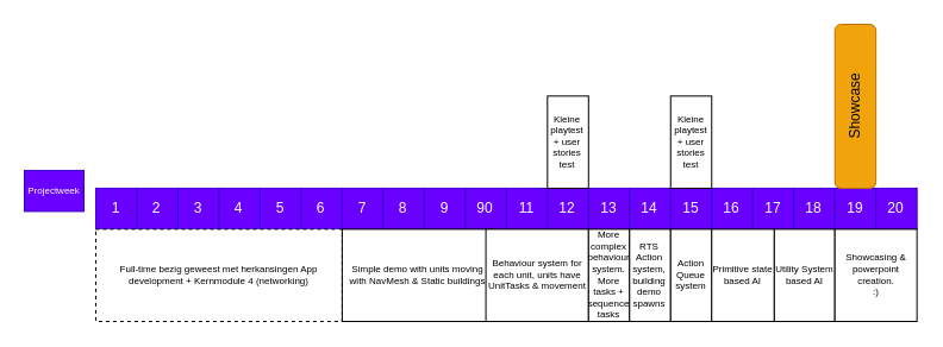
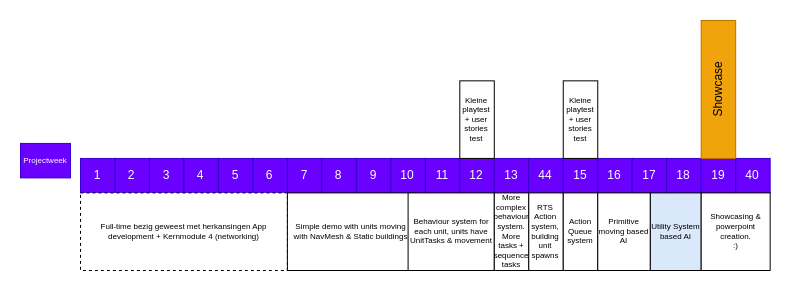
  <mxCell id="0" />
  <mxCell id="1" parent="0" />
  <mxCell id="2" value="1" style="rounded=0;whiteSpace=wrap;html=1;fillColor=#6a00ff;strokeColor=#3700CC;fontColor=#ffffff;" vertex="1" parent="1"><mxGeometry x="80" y="157.931" width="34.483" height="34.483" as="geometry" /></mxCell>
  <mxCell id="3" value="2" style="rounded=0;whiteSpace=wrap;html=1;fillColor=#6a00ff;strokeColor=#3700CC;fontColor=#ffffff;" vertex="1" parent="1"><mxGeometry x="114.483" y="157.931" width="34.483" height="34.483" as="geometry" /></mxCell>
  <mxCell id="4" value="3" style="rounded=0;whiteSpace=wrap;html=1;fillColor=#6a00ff;strokeColor=#3700CC;fontColor=#ffffff;" vertex="1" parent="1"><mxGeometry x="148.966" y="157.931" width="34.483" height="34.483" as="geometry" /></mxCell>
  <mxCell id="5" value="4" style="rounded=0;whiteSpace=wrap;html=1;fillColor=#6a00ff;strokeColor=#3700CC;fontColor=#ffffff;" vertex="1" parent="1"><mxGeometry x="183.449" y="157.931" width="34.483" height="34.483" as="geometry" /></mxCell>
  <mxCell id="6" value="5" style="rounded=0;whiteSpace=wrap;html=1;fillColor=#6a00ff;strokeColor=#3700CC;fontColor=#ffffff;" vertex="1" parent="1"><mxGeometry x="217.932" y="157.931" width="34.483" height="34.483" as="geometry" /></mxCell>
  <mxCell id="7" value="6" style="rounded=0;whiteSpace=wrap;html=1;fillColor=#6a00ff;strokeColor=#3700CC;fontColor=#ffffff;" vertex="1" parent="1"><mxGeometry x="252.415" y="157.931" width="34.483" height="34.483" as="geometry" /></mxCell>
  <mxCell id="8" value="7" style="rounded=0;whiteSpace=wrap;html=1;fillColor=#6a00ff;strokeColor=#3700CC;fontColor=#ffffff;" vertex="1" parent="1"><mxGeometry x="286.898" y="157.931" width="34.483" height="34.483" as="geometry" /></mxCell>
  <mxCell id="9" value="8" style="rounded=0;whiteSpace=wrap;html=1;fillColor=#6a00ff;strokeColor=#3700CC;fontColor=#ffffff;" vertex="1" parent="1"><mxGeometry x="321.381" y="157.931" width="34.483" height="34.483" as="geometry" /></mxCell>
  <mxCell id="10" value="9" style="rounded=0;whiteSpace=wrap;html=1;fillColor=#6a00ff;strokeColor=#3700CC;fontColor=#ffffff;" vertex="1" parent="1"><mxGeometry x="355.864" y="157.931" width="34.483" height="34.483" as="geometry" /></mxCell>
- <mxCell id="11" value="90" style="rounded=0;whiteSpace=wrap;html=1;fillColor=#6a00ff;strokeColor=#3700CC;fontColor=#ffffff;" vertex="1" parent="1"><mxGeometry x="390.347" y="157.931" width="34.483" height="34.483" as="geometry" /></mxCell>
+ <mxCell id="11" value="10" style="rounded=0;whiteSpace=wrap;html=1;fillColor=#6a00ff;strokeColor=#3700CC;fontColor=#ffffff;" vertex="1" parent="1"><mxGeometry x="390.347" y="157.931" width="34.483" height="34.483" as="geometry" /></mxCell>
  <mxCell id="12" value="11" style="rounded=0;whiteSpace=wrap;html=1;fillColor=#6a00ff;strokeColor=#3700CC;fontColor=#ffffff;" vertex="1" parent="1"><mxGeometry x="424.83" y="157.931" width="34.483" height="34.483" as="geometry" /></mxCell>
  <mxCell id="13" value="12" style="rounded=0;whiteSpace=wrap;html=1;fillColor=#6a00ff;strokeColor=#3700CC;fontColor=#ffffff;" vertex="1" parent="1"><mxGeometry x="459.313" y="157.931" width="34.483" height="34.483" as="geometry" /></mxCell>
  <mxCell id="14" value="13" style="rounded=0;whiteSpace=wrap;html=1;fillColor=#6a00ff;strokeColor=#3700CC;fontColor=#ffffff;" vertex="1" parent="1"><mxGeometry x="493.796" y="157.931" width="34.483" height="34.483" as="geometry" /></mxCell>
- <mxCell id="15" value="14" style="rounded=0;whiteSpace=wrap;html=1;fillColor=#6a00ff;strokeColor=#3700CC;fontColor=#ffffff;" vertex="1" parent="1"><mxGeometry x="528.279" y="157.931" width="34.483" height="34.483" as="geometry" /></mxCell>
+ <mxCell id="15" value="44" style="rounded=0;whiteSpace=wrap;html=1;fillColor=#6a00ff;strokeColor=#3700CC;fontColor=#ffffff;" vertex="1" parent="1"><mxGeometry x="528.279" y="157.931" width="34.483" height="34.483" as="geometry" /></mxCell>
  <mxCell id="16" value="15" style="rounded=0;whiteSpace=wrap;html=1;fillColor=#6a00ff;strokeColor=#3700CC;fontColor=#ffffff;" vertex="1" parent="1"><mxGeometry x="562.762" y="157.931" width="34.483" height="34.483" as="geometry" /></mxCell>
  <mxCell id="17" value="16" style="rounded=0;whiteSpace=wrap;html=1;fillColor=#6a00ff;strokeColor=#3700CC;fontColor=#ffffff;" vertex="1" parent="1"><mxGeometry x="597.245" y="157.931" width="34.483" height="34.483" as="geometry" /></mxCell>
  <mxCell id="18" value="17" style="rounded=0;whiteSpace=wrap;html=1;fillColor=#6a00ff;strokeColor=#3700CC;fontColor=#ffffff;" vertex="1" parent="1"><mxGeometry x="631.728" y="157.931" width="34.483" height="34.483" as="geometry" /></mxCell>
  <mxCell id="19" value="18" style="rounded=0;whiteSpace=wrap;html=1;fillColor=#6a00ff;strokeColor=#3700CC;fontColor=#ffffff;" vertex="1" parent="1"><mxGeometry x="666.211" y="157.931" width="34.483" height="34.483" as="geometry" /></mxCell>
  <mxCell id="20" value="19" style="rounded=0;whiteSpace=wrap;html=1;fillColor=#6a00ff;strokeColor=#3700CC;fontColor=#ffffff;" vertex="1" parent="1"><mxGeometry x="700.694" y="157.931" width="34.483" height="34.483" as="geometry" /></mxCell>
- <mxCell id="21" value="20" style="rounded=0;whiteSpace=wrap;html=1;fillColor=#6a00ff;strokeColor=#3700CC;fontColor=#ffffff;" vertex="1" parent="1"><mxGeometry x="735.177" y="157.931" width="34.483" height="34.483" as="geometry" /></mxCell>
+ <mxCell id="21" value="40" style="rounded=0;whiteSpace=wrap;html=1;fillColor=#6a00ff;strokeColor=#3700CC;fontColor=#ffffff;" vertex="1" parent="1"><mxGeometry x="735.177" y="157.931" width="34.483" height="34.483" as="geometry" /></mxCell>
  <mxCell id="22" value="Full-time bezig geweest met herkansingen App development + Kernmodule 4 (networking)" style="rounded=0;whiteSpace=wrap;html=1;fontSize=8;dashed=1;" vertex="1" parent="1"><mxGeometry x="80" y="192.414" width="206.898" height="77.586" as="geometry" /></mxCell>
  <mxCell id="23" value="Simple demo with units moving with NavMesh &amp;amp; Static buildings" style="rounded=0;whiteSpace=wrap;html=1;fontSize=8;" vertex="1" parent="1"><mxGeometry x="286.898" y="192.414" width="126.725" height="77.586" as="geometry" /></mxCell>
- <mxCell id="24" value="Showcase" style="whiteSpace=wrap;html=1;horizontal=0;fillColor=#f0a30a;fontColor=#000000;strokeColor=#BD7000;rounded=1;" vertex="1" parent="1"><mxGeometry x="700.694" y="20" width="34.483" height="137.931" as="geometry" /></mxCell>
+ <mxCell id="24" value="Showcase" style="rounded=0;whiteSpace=wrap;html=1;horizontal=0;fillColor=#f0a30a;fontColor=#000000;strokeColor=#BD7000;" vertex="1" parent="1"><mxGeometry x="700.694" y="20" width="34.483" height="137.931" as="geometry" /></mxCell>
  <mxCell id="25" value="Behaviour system for each unit, units have UnitTasks &amp;amp; movement" style="rounded=0;whiteSpace=wrap;html=1;fontSize=8;" vertex="1" parent="1"><mxGeometry x="407.588" y="192.414" width="86.207" height="77.586" as="geometry" /></mxCell>
  <mxCell id="26" value="More complex behaviour system. More tasks + sequence tasks" style="rounded=0;whiteSpace=wrap;html=1;fontSize=8;" vertex="1" parent="1"><mxGeometry x="493.796" y="192.414" width="34.483" height="77.586" as="geometry" /></mxCell>
- <mxCell id="27" value="RTS Action system, building demo spawns" style="rounded=0;whiteSpace=wrap;html=1;fontSize=8;" vertex="1" parent="1"><mxGeometry x="528.279" y="192.414" width="34.483" height="77.586" as="geometry" /></mxCell>
+ <mxCell id="27" value="RTS Action system, building unit spawns" style="rounded=0;whiteSpace=wrap;html=1;fontSize=8;" vertex="1" parent="1"><mxGeometry x="528.279" y="192.414" width="34.483" height="77.586" as="geometry" /></mxCell>
  <mxCell id="28" value="Action Queue system" style="rounded=0;whiteSpace=wrap;html=1;fontSize=8;" vertex="1" parent="1"><mxGeometry x="562.762" y="192.414" width="34.483" height="77.586" as="geometry" /></mxCell>
- <mxCell id="29" value="Primitive state based AI" style="rounded=0;whiteSpace=wrap;html=1;fontSize=8;" vertex="1" parent="1"><mxGeometry x="597.245" y="192.414" width="52.587" height="77.586" as="geometry" /></mxCell>
- <mxCell id="30" value="Utility System based AI" style="rounded=0;whiteSpace=wrap;html=1;fontSize=8;" vertex="1" parent="1"><mxGeometry x="649.832" y="192.414" width="50.862" height="77.586" as="geometry" /></mxCell>
+ <mxCell id="29" value="Primitive moving based AI" style="rounded=0;whiteSpace=wrap;html=1;fontSize=8;" vertex="1" parent="1"><mxGeometry x="597.245" y="192.414" width="52.587" height="77.586" as="geometry" /></mxCell>
+ <mxCell id="30" value="Utility System based AI" style="rounded=0;whiteSpace=wrap;html=1;fontSize=8;fillColor=#dae8fc;" vertex="1" parent="1"><mxGeometry x="649.832" y="192.414" width="50.862" height="77.586" as="geometry" /></mxCell>
  <mxCell id="31" value="Showcasing &amp;amp; powerpoint creation.&lt;br&gt;:)" style="rounded=0;whiteSpace=wrap;html=1;fontSize=8;" vertex="1" parent="1"><mxGeometry x="700.694" y="192.414" width="68.966" height="77.586" as="geometry" /></mxCell>
  <mxCell id="32" value="Kleine playtest + user stories test" style="rounded=0;whiteSpace=wrap;html=1;fontSize=8;" vertex="1" parent="1"><mxGeometry x="459.313" y="80.345" width="34.483" height="77.586" as="geometry" /></mxCell>
  <mxCell id="33" value="Kleine playtest + user stories test" style="rounded=0;whiteSpace=wrap;html=1;fontSize=8;" vertex="1" parent="1"><mxGeometry x="562.762" y="80.345" width="34.483" height="77.586" as="geometry" /></mxCell>
  <mxCell id="34" value="Projectweek" style="rounded=0;whiteSpace=wrap;html=1;fillColor=#6a00ff;strokeColor=#3700CC;fontColor=#ffffff;fontSize=8;" vertex="1" parent="1"><mxGeometry x="20" y="142.93" width="50" height="34.48" as="geometry" /></mxCell>
